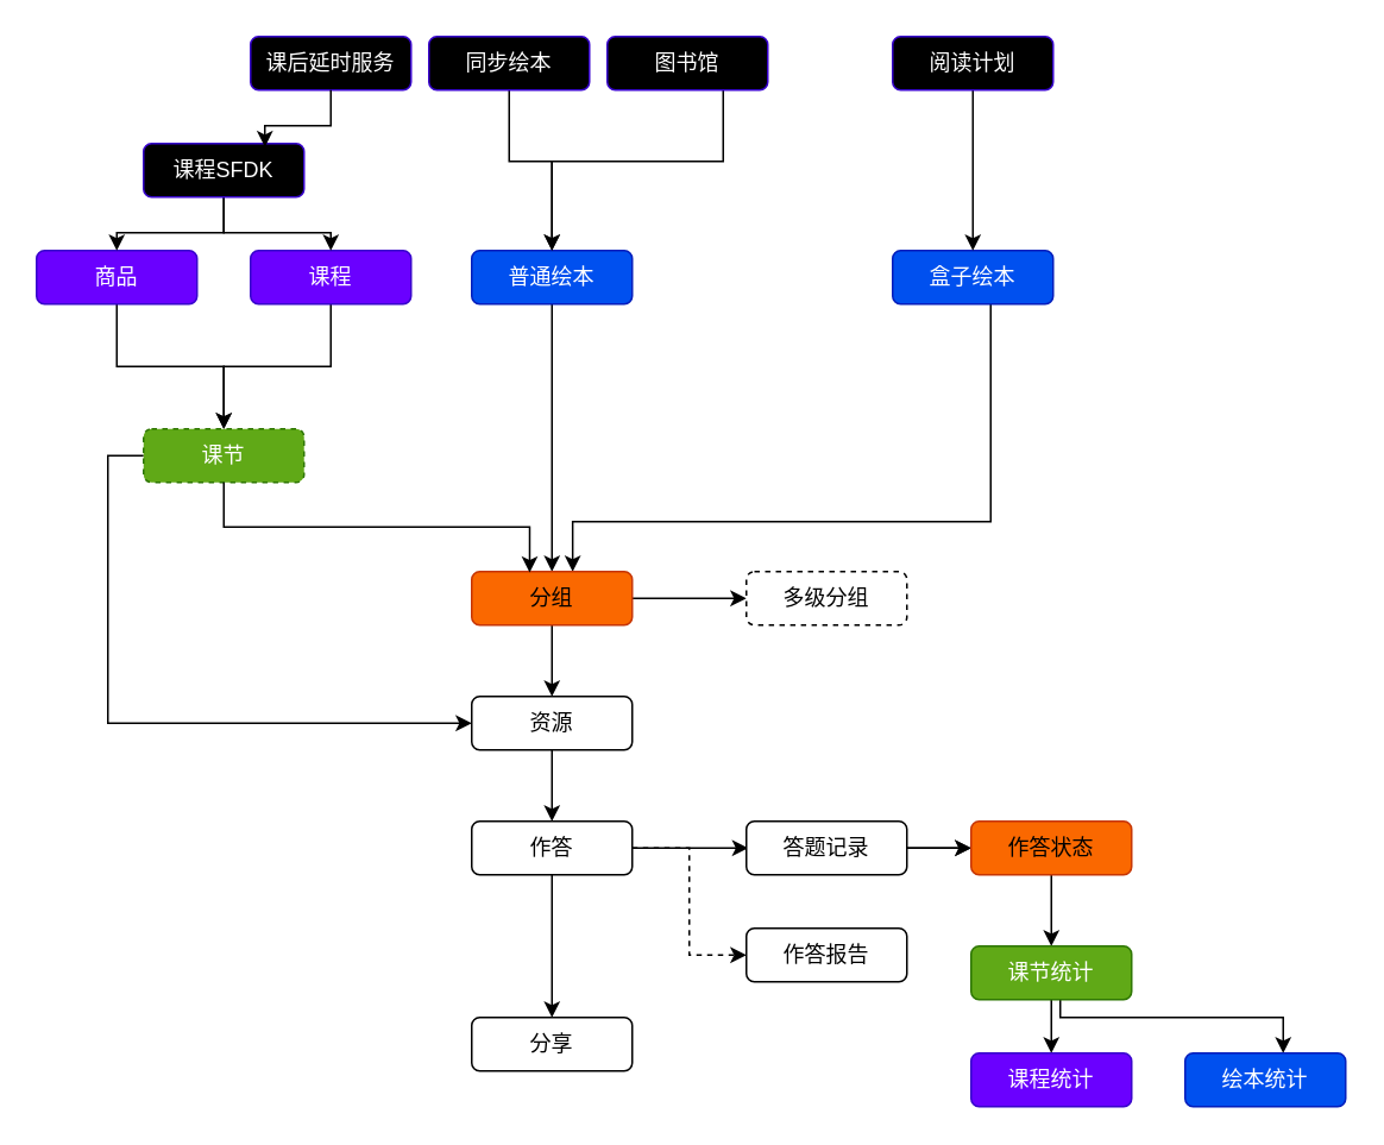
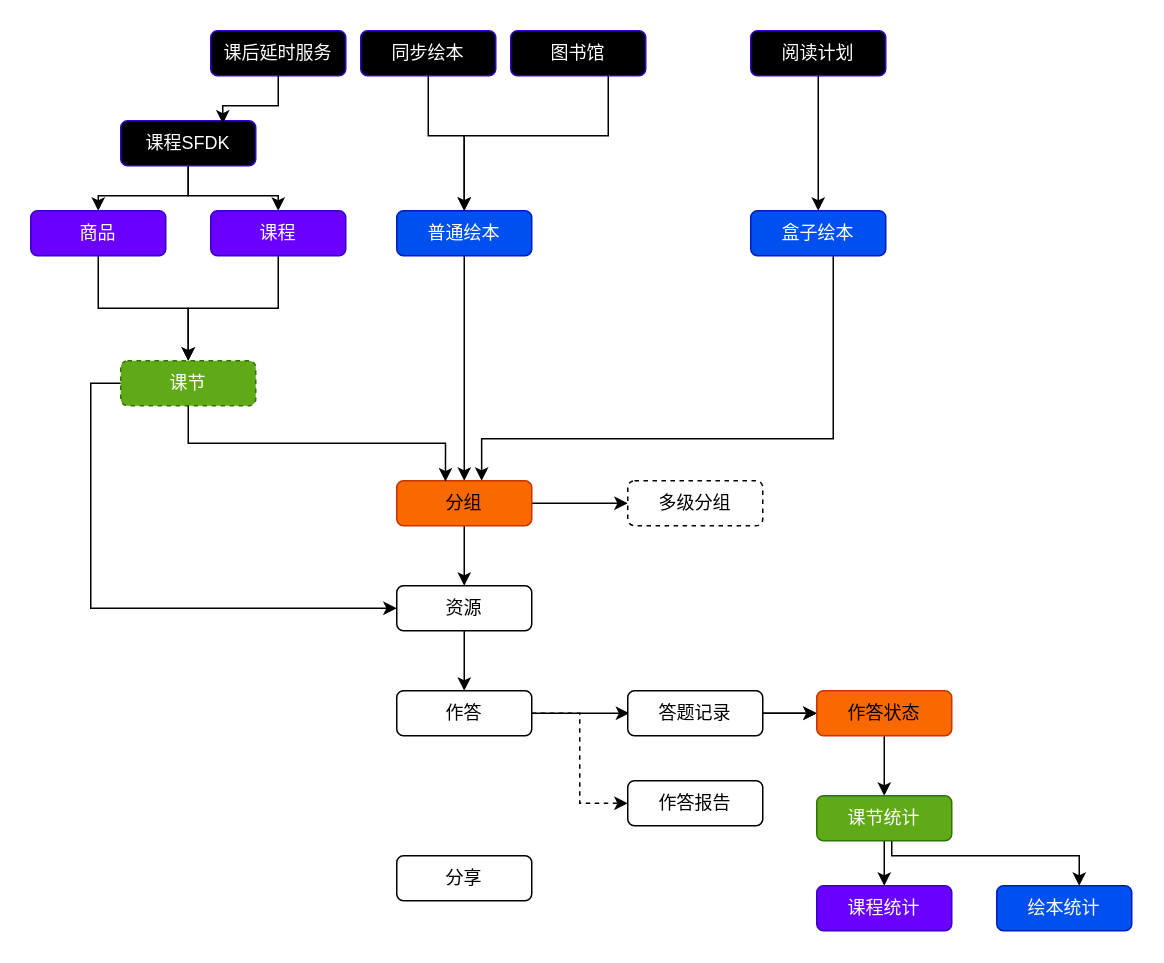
  <mxCell id="0" />
  <mxCell id="1" parent="0" />
  <mxCell id="2" style="edgeStyle=orthogonalEdgeStyle;rounded=0;orthogonalLoop=1;jettySize=auto;html=1;" parent="1" source="3" target="11" edge="1"><mxGeometry relative="1" as="geometry" /></mxCell>
  <mxCell id="3" value="商品" style="rounded=1;whiteSpace=wrap;html=1;fillColor=#6a00ff;fontColor=#ffffff;strokeColor=#3700CC;" parent="1" vertex="1"><mxGeometry x="20" y="140" width="90" height="30" as="geometry" /></mxCell>
  <mxCell id="4" style="edgeStyle=orthogonalEdgeStyle;rounded=0;orthogonalLoop=1;jettySize=auto;html=1;entryX=0.5;entryY=0;entryDx=0;entryDy=0;" parent="1" source="5" target="11" edge="1"><mxGeometry relative="1" as="geometry" /></mxCell>
  <mxCell id="5" value="课程" style="rounded=1;whiteSpace=wrap;html=1;fillColor=#6a00ff;fontColor=#ffffff;strokeColor=#3700CC;" parent="1" vertex="1"><mxGeometry x="140" y="140" width="90" height="30" as="geometry" /></mxCell>
  <mxCell id="6" style="edgeStyle=orthogonalEdgeStyle;rounded=0;orthogonalLoop=1;jettySize=auto;html=1;entryX=0.5;entryY=0;entryDx=0;entryDy=0;" parent="1" source="7" target="14" edge="1"><mxGeometry relative="1" as="geometry" /></mxCell>
  <mxCell id="7" value="普通绘本" style="rounded=1;whiteSpace=wrap;html=1;strokeColor=#001DBC;fillColor=#0050ef;fontColor=#ffffff;" parent="1" vertex="1"><mxGeometry x="264" y="140" width="90" height="30" as="geometry" /></mxCell>
  <mxCell id="8" style="edgeStyle=orthogonalEdgeStyle;rounded=0;orthogonalLoop=1;jettySize=auto;html=1;entryX=0.629;entryY=-0.065;entryDx=0;entryDy=0;exitX=0.5;exitY=1;exitDx=0;exitDy=0;entryPerimeter=0;" parent="1" edge="1"><mxGeometry relative="1" as="geometry"><Array as="points"><mxPoint x="555" y="291.95" /><mxPoint x="321" y="291.95" /></Array><mxPoint x="554.99" y="151.95" as="sourcePoint" /><mxPoint x="320.61" y="320" as="targetPoint" /></mxGeometry></mxCell>
  <mxCell id="9" value="盒子绘本" style="rounded=1;whiteSpace=wrap;html=1;strokeColor=#001DBC;fillColor=#0050ef;fontColor=#ffffff;" parent="1" vertex="1"><mxGeometry x="500" y="140" width="90" height="30" as="geometry" /></mxCell>
  <mxCell id="10" style="edgeStyle=orthogonalEdgeStyle;rounded=0;orthogonalLoop=1;jettySize=auto;html=1;entryX=0;entryY=0.5;entryDx=0;entryDy=0;exitX=0;exitY=0.5;exitDx=0;exitDy=0;" parent="1" source="11" target="16" edge="1"><mxGeometry relative="1" as="geometry" /></mxCell>
  <mxCell id="11" value="课节" style="rounded=1;whiteSpace=wrap;html=1;dashed=1;strokeColor=#2D7600;fillColor=#60a917;fontColor=#ffffff;" parent="1" vertex="1"><mxGeometry x="80" y="240" width="90" height="30" as="geometry" /></mxCell>
  <mxCell id="12" style="edgeStyle=orthogonalEdgeStyle;rounded=0;orthogonalLoop=1;jettySize=auto;html=1;" parent="1" source="14" target="16" edge="1"><mxGeometry relative="1" as="geometry" /></mxCell>
  <mxCell id="13" style="edgeStyle=orthogonalEdgeStyle;rounded=0;orthogonalLoop=1;jettySize=auto;html=1;entryX=0;entryY=0.5;entryDx=0;entryDy=0;" parent="1" source="14" target="25" edge="1"><mxGeometry relative="1" as="geometry" /></mxCell>
  <mxCell id="14" value="分组" style="rounded=1;whiteSpace=wrap;html=1;fillColor=#fa6800;fontColor=#000000;strokeColor=#C73500;" parent="1" vertex="1"><mxGeometry x="264" y="320" width="90" height="30" as="geometry" /></mxCell>
  <mxCell id="15" style="edgeStyle=orthogonalEdgeStyle;rounded=0;orthogonalLoop=1;jettySize=auto;html=1;entryX=0.5;entryY=0;entryDx=0;entryDy=0;" parent="1" source="16" target="20" edge="1"><mxGeometry relative="1" as="geometry" /></mxCell>
  <mxCell id="16" value="资源" style="rounded=1;whiteSpace=wrap;html=1;" parent="1" vertex="1"><mxGeometry x="264" y="390" width="90" height="30" as="geometry" /></mxCell>
- <mxCell id="17" style="edgeStyle=orthogonalEdgeStyle;rounded=0;orthogonalLoop=1;jettySize=auto;html=1;entryX=0.5;entryY=0;entryDx=0;entryDy=0;" parent="1" source="20" target="21" edge="1"><mxGeometry relative="1" as="geometry" /></mxCell>
  <mxCell id="18" value="" style="edgeStyle=orthogonalEdgeStyle;rounded=0;orthogonalLoop=1;jettySize=auto;html=1;" parent="1" source="20" edge="1"><mxGeometry relative="1" as="geometry"><mxPoint x="419" y="475" as="targetPoint" /></mxGeometry></mxCell>
  <mxCell id="19" style="edgeStyle=orthogonalEdgeStyle;rounded=0;orthogonalLoop=1;jettySize=auto;html=1;entryX=0;entryY=0.5;entryDx=0;entryDy=0;dashed=1;" parent="1" source="20" target="33" edge="1"><mxGeometry relative="1" as="geometry" /></mxCell>
  <mxCell id="20" value="作答" style="rounded=1;whiteSpace=wrap;html=1;" parent="1" vertex="1"><mxGeometry x="264" y="460" width="90" height="30" as="geometry" /></mxCell>
  <mxCell id="21" value="分享" style="rounded=1;whiteSpace=wrap;html=1;" parent="1" vertex="1"><mxGeometry x="264" y="570" width="90" height="30" as="geometry" /></mxCell>
  <mxCell id="22" style="edgeStyle=orthogonalEdgeStyle;rounded=0;orthogonalLoop=1;jettySize=auto;html=1;" parent="1" source="24" target="27" edge="1"><mxGeometry relative="1" as="geometry" /></mxCell>
  <mxCell id="23" value="" style="edgeStyle=orthogonalEdgeStyle;rounded=0;orthogonalLoop=1;jettySize=auto;html=1;" parent="1" source="24" target="27" edge="1"><mxGeometry relative="1" as="geometry" /></mxCell>
  <mxCell id="24" value="答题记录" style="rounded=1;whiteSpace=wrap;html=1;" parent="1" vertex="1"><mxGeometry x="418" y="460" width="90" height="30" as="geometry" /></mxCell>
  <mxCell id="25" value="多级分组" style="rounded=1;whiteSpace=wrap;html=1;dashed=1;" parent="1" vertex="1"><mxGeometry x="418" y="320" width="90" height="30" as="geometry" /></mxCell>
  <mxCell id="26" style="edgeStyle=orthogonalEdgeStyle;rounded=0;orthogonalLoop=1;jettySize=auto;html=1;entryX=0.5;entryY=0;entryDx=0;entryDy=0;" parent="1" source="27" target="30" edge="1"><mxGeometry relative="1" as="geometry" /></mxCell>
  <mxCell id="27" value="作答状态" style="rounded=1;whiteSpace=wrap;html=1;fillColor=#fa6800;fontColor=#000000;strokeColor=#C73500;" parent="1" vertex="1"><mxGeometry x="544" y="460" width="90" height="30" as="geometry" /></mxCell>
  <mxCell id="28" style="edgeStyle=orthogonalEdgeStyle;rounded=0;orthogonalLoop=1;jettySize=auto;html=1;" parent="1" source="30" target="31" edge="1"><mxGeometry relative="1" as="geometry" /></mxCell>
  <mxCell id="29" style="edgeStyle=orthogonalEdgeStyle;rounded=0;orthogonalLoop=1;jettySize=auto;html=1;" parent="1" edge="1"><mxGeometry relative="1" as="geometry"><mxPoint x="594" y="560" as="sourcePoint" /><mxPoint x="719" y="590" as="targetPoint" /><Array as="points"><mxPoint x="594" y="570" /><mxPoint x="719" y="570" /></Array></mxGeometry></mxCell>
  <mxCell id="30" value="课节统计" style="rounded=1;whiteSpace=wrap;html=1;strokeColor=#2D7600;fillColor=#60a917;fontColor=#ffffff;" parent="1" vertex="1"><mxGeometry x="544" y="530" width="90" height="30" as="geometry" /></mxCell>
  <mxCell id="31" value="课程统计" style="rounded=1;whiteSpace=wrap;html=1;fillColor=#6a00ff;fontColor=#ffffff;strokeColor=#3700CC;" parent="1" vertex="1"><mxGeometry x="544" y="590" width="90" height="30" as="geometry" /></mxCell>
  <mxCell id="32" value="绘本统计" style="rounded=1;whiteSpace=wrap;html=1;strokeColor=#001DBC;fillColor=#0050ef;fontColor=#ffffff;" parent="1" vertex="1"><mxGeometry x="664" y="590" width="90" height="30" as="geometry" /></mxCell>
  <mxCell id="33" value="作答报告" style="rounded=1;whiteSpace=wrap;html=1;" parent="1" vertex="1"><mxGeometry x="418" y="520" width="90" height="30" as="geometry" /></mxCell>
  <mxCell id="34" value="课后延时服务" style="rounded=1;whiteSpace=wrap;html=1;fillColor=light-dark(#6A00FF,#808080);fontColor=#ffffff;strokeColor=light-dark(#3700CC,#B3B3B3);gradientColor=default;" vertex="1" parent="1"><mxGeometry x="140" y="20" width="90" height="30" as="geometry" /></mxCell>
  <mxCell id="35" style="edgeStyle=orthogonalEdgeStyle;rounded=0;orthogonalLoop=1;jettySize=auto;html=1;" edge="1" parent="1" source="37" target="3"><mxGeometry relative="1" as="geometry" /></mxCell>
  <mxCell id="36" style="edgeStyle=orthogonalEdgeStyle;rounded=0;orthogonalLoop=1;jettySize=auto;html=1;" edge="1" parent="1" source="37" target="5"><mxGeometry relative="1" as="geometry" /></mxCell>
  <mxCell id="37" value="课程SFDK" style="rounded=1;whiteSpace=wrap;html=1;fillColor=light-dark(#6A00FF,#99FFFF);fontColor=#ffffff;strokeColor=light-dark(#3700CC,#B3B3B3);gradientColor=default;" vertex="1" parent="1"><mxGeometry x="80" y="80" width="90" height="30" as="geometry" /></mxCell>
  <mxCell id="38" style="edgeStyle=orthogonalEdgeStyle;rounded=0;orthogonalLoop=1;jettySize=auto;html=1;entryX=0.756;entryY=0.064;entryDx=0;entryDy=0;entryPerimeter=0;" edge="1" parent="1" source="34" target="37"><mxGeometry relative="1" as="geometry" /></mxCell>
  <mxCell id="39" style="edgeStyle=orthogonalEdgeStyle;rounded=0;orthogonalLoop=1;jettySize=auto;html=1;entryX=0.5;entryY=0;entryDx=0;entryDy=0;" edge="1" parent="1" source="40" target="7"><mxGeometry relative="1" as="geometry"><Array as="points"><mxPoint x="285" y="90" /><mxPoint x="309" y="90" /></Array></mxGeometry></mxCell>
  <mxCell id="40" value="同步绘本" style="rounded=1;whiteSpace=wrap;html=1;fillColor=light-dark(#6A00FF,#808080);fontColor=#ffffff;strokeColor=light-dark(#3700CC,#B3B3B3);gradientColor=default;" vertex="1" parent="1"><mxGeometry x="240" y="20" width="90" height="30" as="geometry" /></mxCell>
  <mxCell id="41" style="edgeStyle=orthogonalEdgeStyle;rounded=0;orthogonalLoop=1;jettySize=auto;html=1;entryX=0.5;entryY=0;entryDx=0;entryDy=0;" edge="1" parent="1" source="42" target="7"><mxGeometry relative="1" as="geometry"><Array as="points"><mxPoint x="405" y="90" /><mxPoint x="309" y="90" /></Array></mxGeometry></mxCell>
  <mxCell id="42" value="图书馆" style="rounded=1;whiteSpace=wrap;html=1;fillColor=light-dark(#6A00FF,#808080);fontColor=#ffffff;strokeColor=light-dark(#3700CC,#B3B3B3);gradientColor=default;" vertex="1" parent="1"><mxGeometry x="340" y="20" width="90" height="30" as="geometry" /></mxCell>
  <mxCell id="43" style="edgeStyle=orthogonalEdgeStyle;rounded=0;orthogonalLoop=1;jettySize=auto;html=1;" edge="1" parent="1" source="44" target="9"><mxGeometry relative="1" as="geometry" /></mxCell>
  <mxCell id="44" value="阅读计划" style="rounded=1;whiteSpace=wrap;html=1;fillColor=light-dark(#6A00FF,#808080);fontColor=#ffffff;strokeColor=light-dark(#3700CC,#B3B3B3);gradientColor=default;" vertex="1" parent="1"><mxGeometry x="500" y="20" width="90" height="30" as="geometry" /></mxCell>
  <mxCell id="45" style="edgeStyle=orthogonalEdgeStyle;rounded=0;orthogonalLoop=1;jettySize=auto;html=1;entryX=0.361;entryY=0.017;entryDx=0;entryDy=0;entryPerimeter=0;exitX=0.5;exitY=1;exitDx=0;exitDy=0;" edge="1" parent="1" source="11" target="14"><mxGeometry relative="1" as="geometry" /></mxCell>
